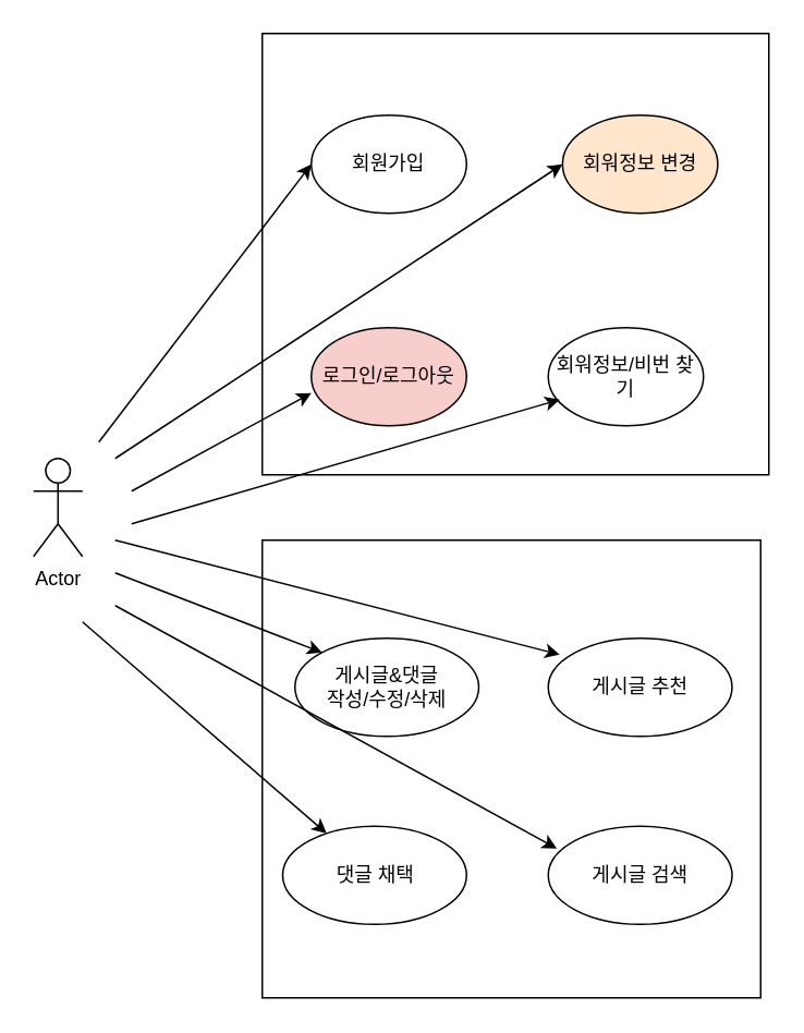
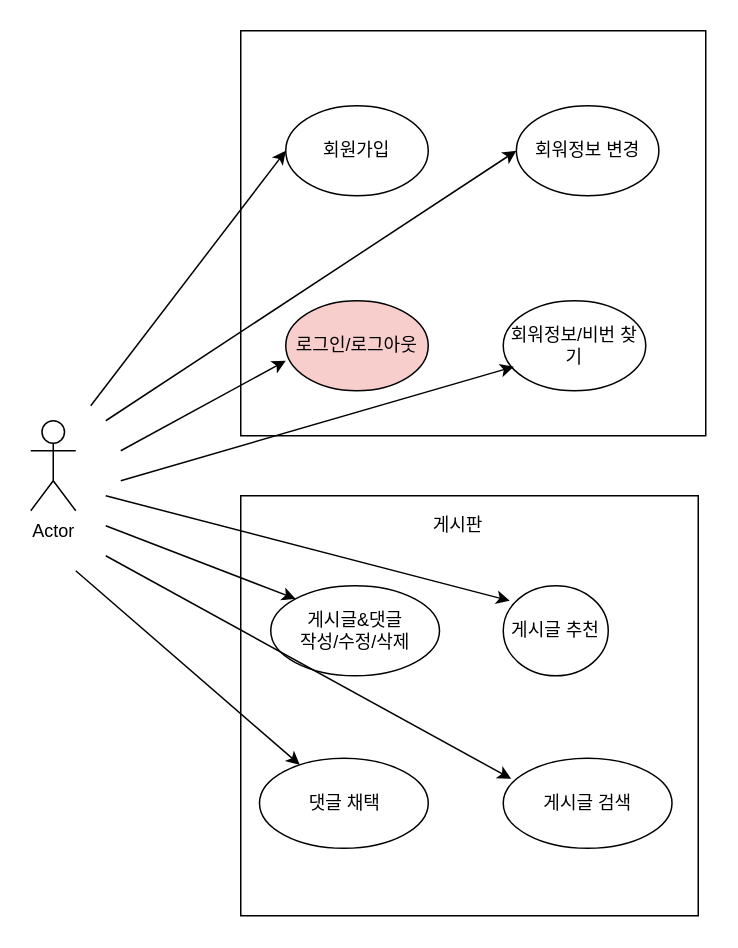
  <mxCell id="0" />
  <mxCell id="1" parent="0" />
  <mxCell id="2" value="Actor" style="shape=umlActor;verticalLabelPosition=bottom;verticalAlign=top;html=1;outlineConnect=0;" vertex="1" parent="1"><mxGeometry x="20" y="280" width="30" height="60" as="geometry" /></mxCell>
  <mxCell id="3" value="" style="rounded=0;whiteSpace=wrap;html=1;" vertex="1" parent="1"><mxGeometry x="160" y="20" width="310" height="270" as="geometry" /></mxCell>
  <mxCell id="4" value="회원가입" style="ellipse;whiteSpace=wrap;html=1;" vertex="1" parent="1"><mxGeometry x="190" y="70" width="95" height="60" as="geometry" /></mxCell>
  <mxCell id="5" value="로그인/로그아웃" style="ellipse;whiteSpace=wrap;html=1;fillColor=#f8cecc;" vertex="1" parent="1"><mxGeometry x="190" y="200" width="95" height="60" as="geometry" /></mxCell>
- <mxCell id="6" value="&lt;div&gt;회워정보 변경&lt;/div&gt;" style="ellipse;whiteSpace=wrap;html=1;fillColor=#ffe6cc;" vertex="1" parent="1"><mxGeometry x="343.75" y="70" width="95" height="60" as="geometry" /></mxCell>
+ <mxCell id="6" value="&lt;div&gt;회워정보 변경&lt;/div&gt;" style="ellipse;whiteSpace=wrap;html=1;" vertex="1" parent="1"><mxGeometry x="343.75" y="70" width="95" height="60" as="geometry" /></mxCell>
  <mxCell id="7" value="회워정보/비번 찾기" style="ellipse;whiteSpace=wrap;html=1;" vertex="1" parent="1"><mxGeometry x="335" y="200" width="95" height="60" as="geometry" /></mxCell>
  <mxCell id="8" value="" style="rounded=0;whiteSpace=wrap;html=1;" vertex="1" parent="1"><mxGeometry x="160" y="330" width="305" height="280" as="geometry" /></mxCell>
+ <mxCell id="9" value="게시판" style="text;html=1;strokeColor=none;fillColor=none;align=center;verticalAlign=middle;whiteSpace=wrap;rounded=0;" vertex="1" parent="1"><mxGeometry x="285" y="340" width="40" height="20" as="geometry" /></mxCell>
  <mxCell id="10" value="&lt;div&gt;게시글&amp;amp;댓글&lt;/div&gt;&lt;div&gt;작성/수정/삭제&lt;br&gt;&lt;/div&gt;" style="ellipse;whiteSpace=wrap;html=1;" vertex="1" parent="1"><mxGeometry x="180" y="390" width="112.5" height="60" as="geometry" /></mxCell>
- <mxCell id="11" value="게시글 추천" style="ellipse;whiteSpace=wrap;html=1;" vertex="1" parent="1"><mxGeometry x="335" y="390" width="112.5" height="60" as="geometry" /></mxCell>
+ <mxCell id="11" value="게시글 추천" style="ellipse;whiteSpace=wrap;html=1;" vertex="1" parent="1"><mxGeometry x="335" y="390" width="70" height="60" as="geometry" /></mxCell>
  <mxCell id="12" value="&lt;div&gt;댓글 채택&lt;/div&gt;" style="ellipse;whiteSpace=wrap;html=1;" vertex="1" parent="1"><mxGeometry x="172.5" y="505" width="112.5" height="60" as="geometry" /></mxCell>
  <mxCell id="13" value="게시글 검색" style="ellipse;whiteSpace=wrap;html=1;" vertex="1" parent="1"><mxGeometry x="335" y="505" width="112.5" height="60" as="geometry" /></mxCell>
  <mxCell id="14" value="" style="endArrow=classic;html=1;entryX=0;entryY=0.5;entryDx=0;entryDy=0;" edge="1" parent="1" target="6"><mxGeometry width="50" height="50" relative="1" as="geometry"><mxPoint x="70" y="280" as="sourcePoint" /><mxPoint x="330" y="250" as="targetPoint" /></mxGeometry></mxCell>
  <mxCell id="15" value="" style="endArrow=classic;html=1;entryX=0;entryY=0.5;entryDx=0;entryDy=0;" edge="1" parent="1" target="4"><mxGeometry width="50" height="50" relative="1" as="geometry"><mxPoint x="60" y="270" as="sourcePoint" /><mxPoint x="330" y="150" as="targetPoint" /></mxGeometry></mxCell>
  <mxCell id="16" value="" style="endArrow=classic;html=1;entryX=0;entryY=0.667;entryDx=0;entryDy=0;entryPerimeter=0;" edge="1" parent="1" target="5"><mxGeometry width="50" height="50" relative="1" as="geometry"><mxPoint x="80" y="300" as="sourcePoint" /><mxPoint x="330" y="150" as="targetPoint" /></mxGeometry></mxCell>
  <mxCell id="17" value="" style="endArrow=classic;html=1;entryX=0.074;entryY=0.733;entryDx=0;entryDy=0;entryPerimeter=0;" edge="1" parent="1" target="7"><mxGeometry width="50" height="50" relative="1" as="geometry"><mxPoint x="80" y="320" as="sourcePoint" /><mxPoint x="330" y="150" as="targetPoint" /></mxGeometry></mxCell>
  <mxCell id="18" value="" style="endArrow=classic;html=1;entryX=0.062;entryY=0.167;entryDx=0;entryDy=0;entryPerimeter=0;" edge="1" parent="1" target="11"><mxGeometry width="50" height="50" relative="1" as="geometry"><mxPoint x="70" y="330" as="sourcePoint" /><mxPoint x="330" y="350" as="targetPoint" /></mxGeometry></mxCell>
  <mxCell id="19" value="" style="endArrow=classic;html=1;entryX=0;entryY=0;entryDx=0;entryDy=0;" edge="1" parent="1" target="10"><mxGeometry width="50" height="50" relative="1" as="geometry"><mxPoint x="70" y="350" as="sourcePoint" /><mxPoint x="330" y="350" as="targetPoint" /></mxGeometry></mxCell>
  <mxCell id="20" value="" style="endArrow=classic;html=1;entryX=0.047;entryY=0.228;entryDx=0;entryDy=0;entryPerimeter=0;" edge="1" parent="1" target="13"><mxGeometry width="50" height="50" relative="1" as="geometry"><mxPoint x="70" y="370" as="sourcePoint" /><mxPoint x="520" y="300" as="targetPoint" /></mxGeometry></mxCell>
  <mxCell id="21" value="" style="endArrow=classic;html=1;" edge="1" parent="1" target="12"><mxGeometry width="50" height="50" relative="1" as="geometry"><mxPoint x="50" y="380" as="sourcePoint" /><mxPoint x="520" y="300" as="targetPoint" /></mxGeometry></mxCell>
